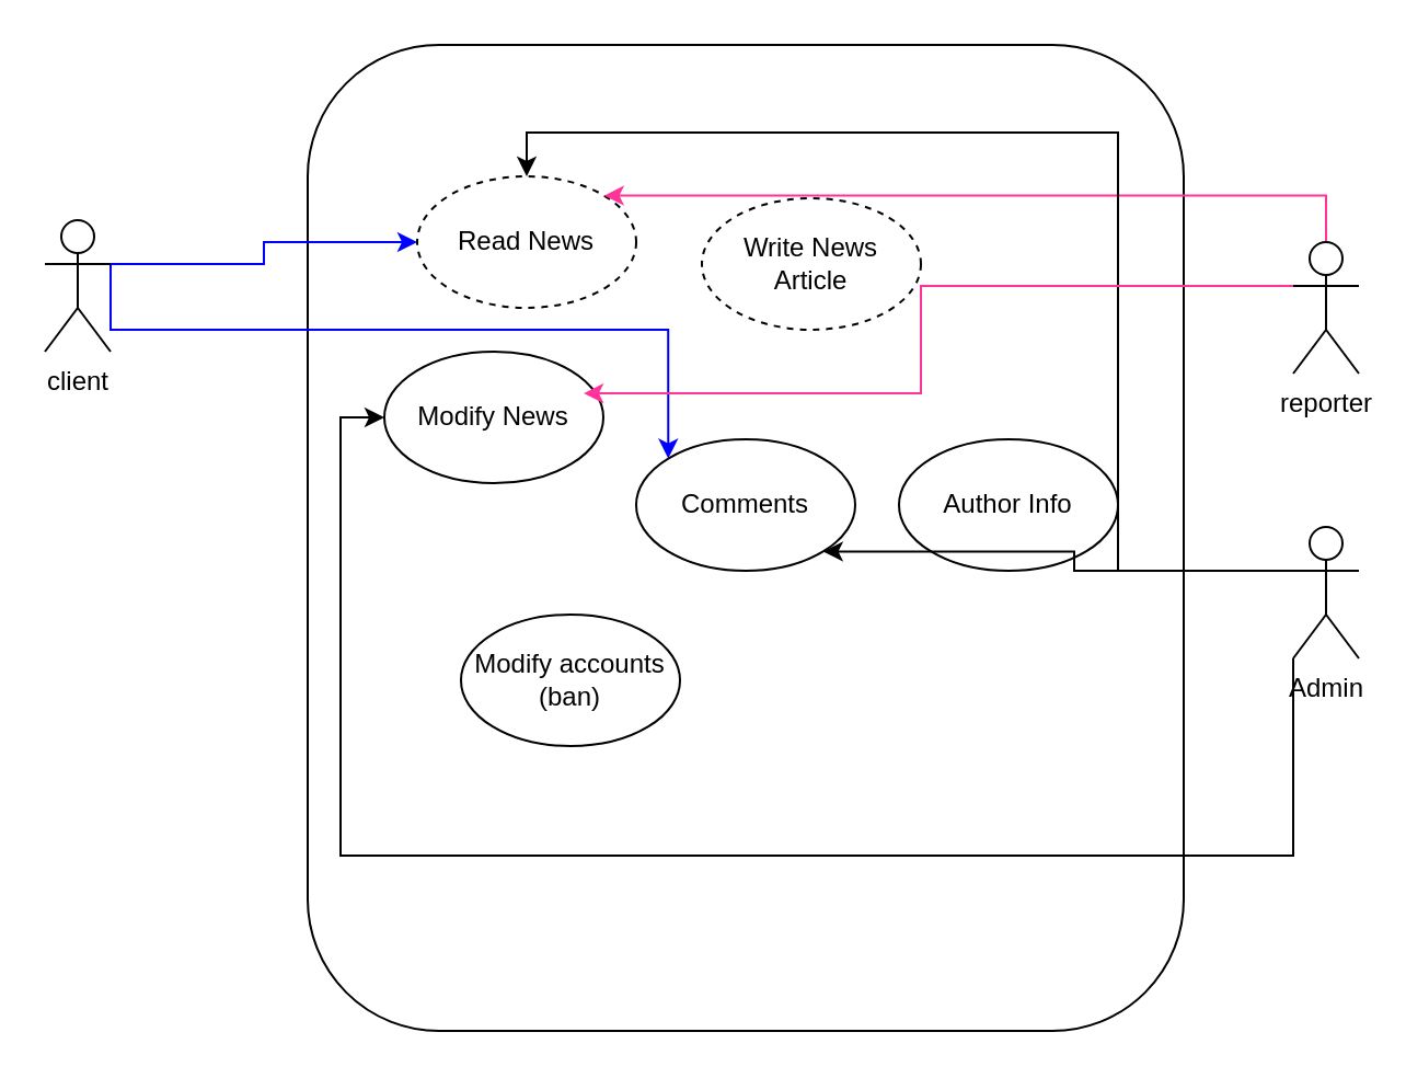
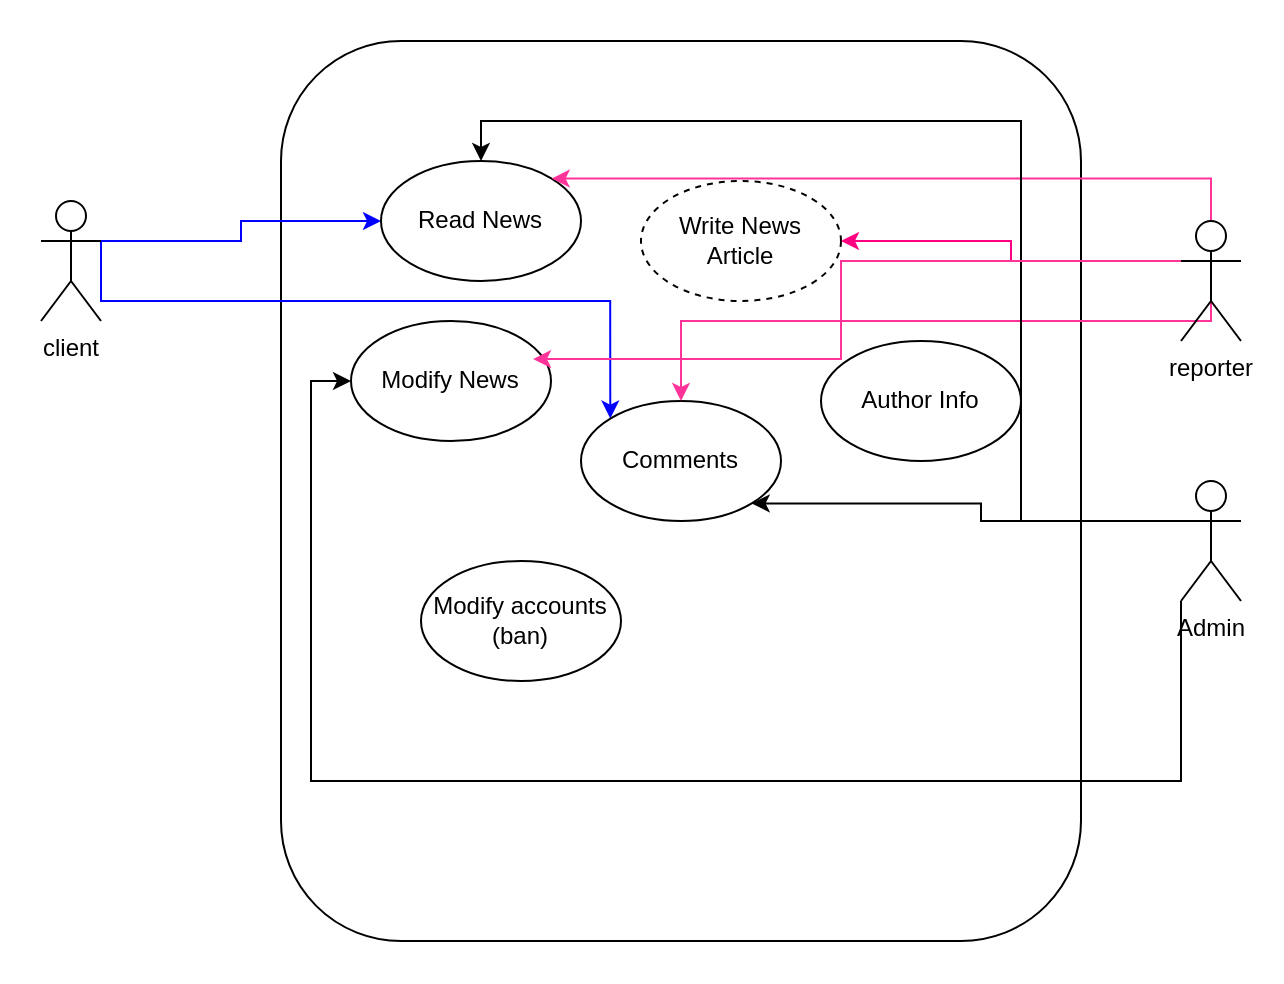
  <mxCell id="0" />
  <mxCell id="1" parent="0" />
  <mxCell id="2" value="" style="rounded=1;whiteSpace=wrap;html=1;" vertex="1" parent="1"><mxGeometry x="140" y="20" width="400" height="450" as="geometry" /></mxCell>
  <mxCell id="3" style="edgeStyle=orthogonalEdgeStyle;rounded=0;orthogonalLoop=1;jettySize=auto;html=1;exitX=1;exitY=0.333;exitDx=0;exitDy=0;exitPerimeter=0;strokeColor=#0000FF;" edge="1" parent="1" source="5" target="6"><mxGeometry relative="1" as="geometry" /></mxCell>
  <mxCell id="4" style="edgeStyle=orthogonalEdgeStyle;rounded=0;orthogonalLoop=1;jettySize=auto;html=1;exitX=1;exitY=0.333;exitDx=0;exitDy=0;exitPerimeter=0;entryX=0;entryY=0;entryDx=0;entryDy=0;strokeColor=#0000FF;" edge="1" parent="1" source="5" target="8"><mxGeometry relative="1" as="geometry"><Array as="points"><mxPoint x="50" y="150" /><mxPoint x="305" y="150" /></Array></mxGeometry></mxCell>
  <mxCell id="5" value="client&lt;div&gt;&lt;br&gt;&lt;/div&gt;" style="shape=umlActor;verticalLabelPosition=bottom;verticalAlign=top;html=1;outlineConnect=0;" vertex="1" parent="1"><mxGeometry x="20" y="100" width="30" height="60" as="geometry" /></mxCell>
- <mxCell id="6" value="Read News" style="ellipse;whiteSpace=wrap;html=1;dashed=1;" vertex="1" parent="1"><mxGeometry x="190" y="80" width="100" height="60" as="geometry" /></mxCell>
+ <mxCell id="6" value="Read News" style="ellipse;whiteSpace=wrap;html=1;" vertex="1" parent="1"><mxGeometry x="190" y="80" width="100" height="60" as="geometry" /></mxCell>
  <mxCell id="7" value="Write News&lt;div&gt;Article&lt;/div&gt;" style="ellipse;whiteSpace=wrap;html=1;dashed=1;" vertex="1" parent="1"><mxGeometry x="320" y="90" width="100" height="60" as="geometry" /></mxCell>
  <mxCell id="8" value="Comments" style="ellipse;whiteSpace=wrap;html=1;" vertex="1" parent="1"><mxGeometry x="290" y="200" width="100" height="60" as="geometry" /></mxCell>
  <mxCell id="9" value="Modify accounts&lt;div&gt;(ban)&lt;/div&gt;" style="ellipse;whiteSpace=wrap;html=1;" vertex="1" parent="1"><mxGeometry x="210" y="280" width="100" height="60" as="geometry" /></mxCell>
- <mxCell id="10" value="Author Info" style="ellipse;whiteSpace=wrap;html=1;" vertex="1" parent="1"><mxGeometry x="410" y="200" width="100" height="60" as="geometry" /></mxCell>
+ <mxCell id="10" value="Author Info" style="ellipse;whiteSpace=wrap;html=1;" vertex="1" parent="1"><mxGeometry x="410" y="170" width="100" height="60" as="geometry" /></mxCell>
+ <mxCell id="11" style="edgeStyle=orthogonalEdgeStyle;rounded=0;orthogonalLoop=1;jettySize=auto;html=1;exitX=0;exitY=0.333;exitDx=0;exitDy=0;exitPerimeter=0;entryX=1;entryY=0.5;entryDx=0;entryDy=0;strokeColor=#FF0080;" edge="1" parent="1" source="14" target="7"><mxGeometry relative="1" as="geometry" /></mxCell>
  <mxCell id="12" style="edgeStyle=orthogonalEdgeStyle;rounded=0;orthogonalLoop=1;jettySize=auto;html=1;exitX=0.5;exitY=0;exitDx=0;exitDy=0;exitPerimeter=0;entryX=1;entryY=0;entryDx=0;entryDy=0;fillColor=#FF0080;strokeColor=#FF3399;" edge="1" parent="1" source="14" target="6"><mxGeometry relative="1" as="geometry" /></mxCell>
+ <mxCell id="13" style="edgeStyle=orthogonalEdgeStyle;rounded=0;orthogonalLoop=1;jettySize=auto;html=1;exitX=0.5;exitY=0.5;exitDx=0;exitDy=0;exitPerimeter=0;entryX=0.5;entryY=0;entryDx=0;entryDy=0;strokeColor=#FF3399;" edge="1" parent="1" source="14" target="8"><mxGeometry relative="1" as="geometry"><Array as="points"><mxPoint x="605" y="160" /><mxPoint x="340" y="160" /></Array></mxGeometry></mxCell>
  <mxCell id="14" value="reporter" style="shape=umlActor;verticalLabelPosition=bottom;verticalAlign=top;html=1;outlineConnect=0;" vertex="1" parent="1"><mxGeometry x="590" y="110" width="30" height="60" as="geometry" /></mxCell>
  <mxCell id="15" style="edgeStyle=orthogonalEdgeStyle;rounded=0;orthogonalLoop=1;jettySize=auto;html=1;exitX=0;exitY=0.333;exitDx=0;exitDy=0;exitPerimeter=0;entryX=0.5;entryY=0;entryDx=0;entryDy=0;" edge="1" parent="1" source="18" target="6"><mxGeometry relative="1" as="geometry"><Array as="points"><mxPoint x="510" y="260" /><mxPoint x="510" y="60" /><mxPoint x="240" y="60" /></Array></mxGeometry></mxCell>
  <mxCell id="16" style="edgeStyle=orthogonalEdgeStyle;rounded=0;orthogonalLoop=1;jettySize=auto;html=1;exitX=0;exitY=1;exitDx=0;exitDy=0;exitPerimeter=0;entryX=0;entryY=0.5;entryDx=0;entryDy=0;" edge="1" parent="1" source="18" target="19"><mxGeometry relative="1" as="geometry"><Array as="points"><mxPoint x="590" y="390" /><mxPoint x="155" y="390" /><mxPoint x="155" y="190" /></Array></mxGeometry></mxCell>
  <mxCell id="17" style="edgeStyle=orthogonalEdgeStyle;rounded=0;orthogonalLoop=1;jettySize=auto;html=1;exitX=0;exitY=0.333;exitDx=0;exitDy=0;exitPerimeter=0;entryX=1;entryY=1;entryDx=0;entryDy=0;" edge="1" parent="1" source="18" target="8"><mxGeometry relative="1" as="geometry" /></mxCell>
  <mxCell id="18" value="Admin" style="shape=umlActor;verticalLabelPosition=bottom;verticalAlign=top;html=1;outlineConnect=0;" vertex="1" parent="1"><mxGeometry x="590" y="240" width="30" height="60" as="geometry" /></mxCell>
  <mxCell id="19" value="Modify News" style="ellipse;whiteSpace=wrap;html=1;" vertex="1" parent="1"><mxGeometry x="175" y="160" width="100" height="60" as="geometry" /></mxCell>
  <mxCell id="20" style="edgeStyle=orthogonalEdgeStyle;rounded=0;orthogonalLoop=1;jettySize=auto;html=1;exitX=0;exitY=0.333;exitDx=0;exitDy=0;exitPerimeter=0;entryX=0.91;entryY=0.317;entryDx=0;entryDy=0;entryPerimeter=0;fillColor=#FF3399;strokeColor=#FF3399;" edge="1" parent="1" source="14" target="19"><mxGeometry relative="1" as="geometry"><Array as="points"><mxPoint x="420" y="130" /><mxPoint x="420" y="179" /></Array></mxGeometry></mxCell>
